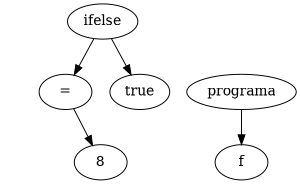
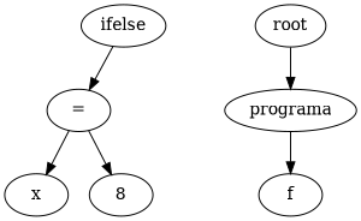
  digraph {
    n1 [label="="]
+   n2 [label=x]
    n3 [label=8]
-   n4 [label=true]
    n5 [label=ifelse]
    n6 [label=f]
    n7 [label=programa]
+   n8 [label=root]
+   n1 -> n2
    n1 -> n3
    n5 -> n1
-   n5 -> n4
    n7 -> n6
+   n8 -> n7
  }
